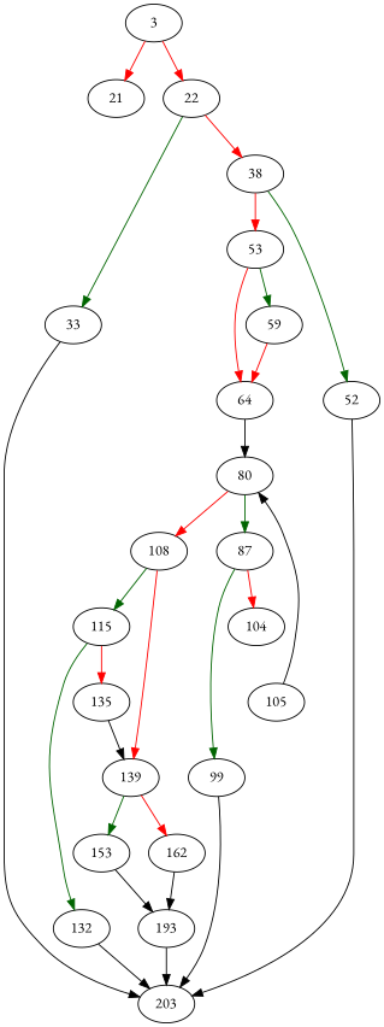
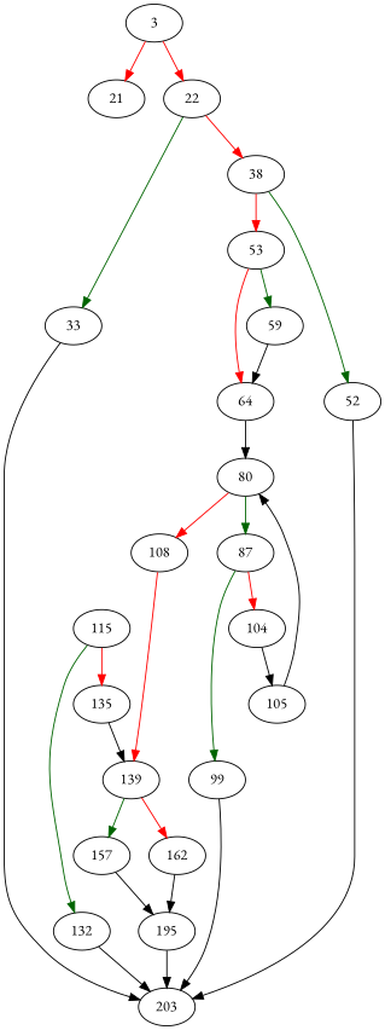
  strict digraph {
    fontname="EB Garamond"
    node [fontname="EB Garamond"]
    edge [fontname="EB Garamond"]
    3 [entry=true]
    21
    22
    33
    38
    203
    52
    53
    59
    64
    80
    87
    108
    99
    104
    115
    139
    105
    132
    135
-   157 [label=153]
+   157
    162
-   195 [label=193]
+   195
    3 -> 21 [color=red cond=true]
    3 -> 22 [color=red cond=false]
    22 -> 33 [color=darkgreen cond=true]
    22 -> 38 [color=red cond=false]
    33 -> 203
    38 -> 52 [color=darkgreen cond=true]
    38 -> 53 [color=red cond=false]
    52 -> 203
    53 -> 59 [color=darkgreen cond=true]
    53 -> 64 [color=red cond=false]
-   59 -> 64 [color=red]
+   59 -> 64
    64 -> 80
    80 -> 87 [color=darkgreen cond=true]
    80 -> 108 [color=red cond=false]
    87 -> 99 [color=darkgreen cond=true]
    87 -> 104 [color=red cond=false]
-   108 -> 115 [color=darkgreen cond=true]
    108 -> 139 [color=red cond=false]
    99 -> 203
+   104 -> 105
    115 -> 132 [color=darkgreen cond=true]
    115 -> 135 [color=red cond=false]
    139 -> 157 [color=darkgreen cond=true]
    139 -> 162 [color=red cond=false]
    105 -> 80
    132 -> 203
    135 -> 139
    157 -> 195
    162 -> 195
    195 -> 203
  }
